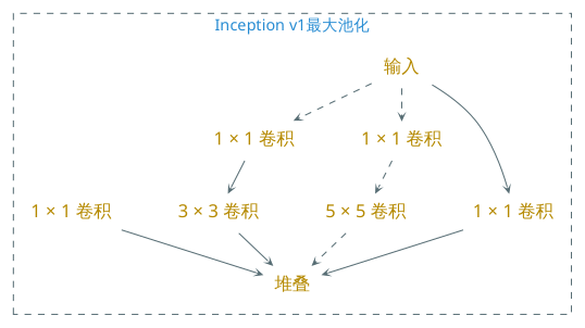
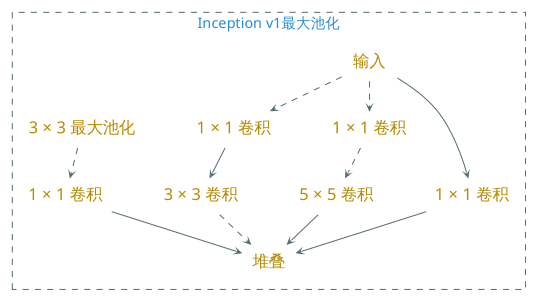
  digraph {
    nodesep=0.6
    rankdir=TB
    ranksep=0.4
    node [color="#586e75" fontcolor="#b58900" fontname="EBG,fzlz" fontsize=16 shape=plaintext]
    edge [arrowhead=vee arrowsize=0.5 color="#586e75" fontcolor="#268bd2" fontname="EBG,fzlz" fontsize=12 style=solid]
    n1 [label="1 × 1 卷积"]
    "输入"
    n3 [label="1 × 1 卷积"]
    n4 [label="1 × 1 卷积"]
+   n5 [label="3 × 3 最大池化"]
    n6 [label="3 × 3 卷积"]
    n7 [label="5 × 5 卷积"]
    "堆叠"
    n9 [label="1 × 1 卷积"]
    subgraph cluster_1 {
      color="#586e75"
      fontcolor="#268bd2"
      fontname="EBG,fzlz"
      label="Inception v1最大池化"
      style=dashed
      n1
      "输入"
      n3
      n4
+     n5
      n6
      n7
      "堆叠"
      n9
    }
    n1 -> n6
    "输入" -> n1 [style=dashed]
    "输入" -> n3 [style=dashed]
    "输入" -> n4
    n3 -> n7 [style=dashed]
    n4 -> "堆叠"
-   n6 -> "堆叠"
-   n7 -> "堆叠" [style=dashed]
+   n5 -> n9 [style=dashed]
+   n6 -> "堆叠" [style=dashed]
+   n7 -> "堆叠"
    n9 -> "堆叠"
  }
